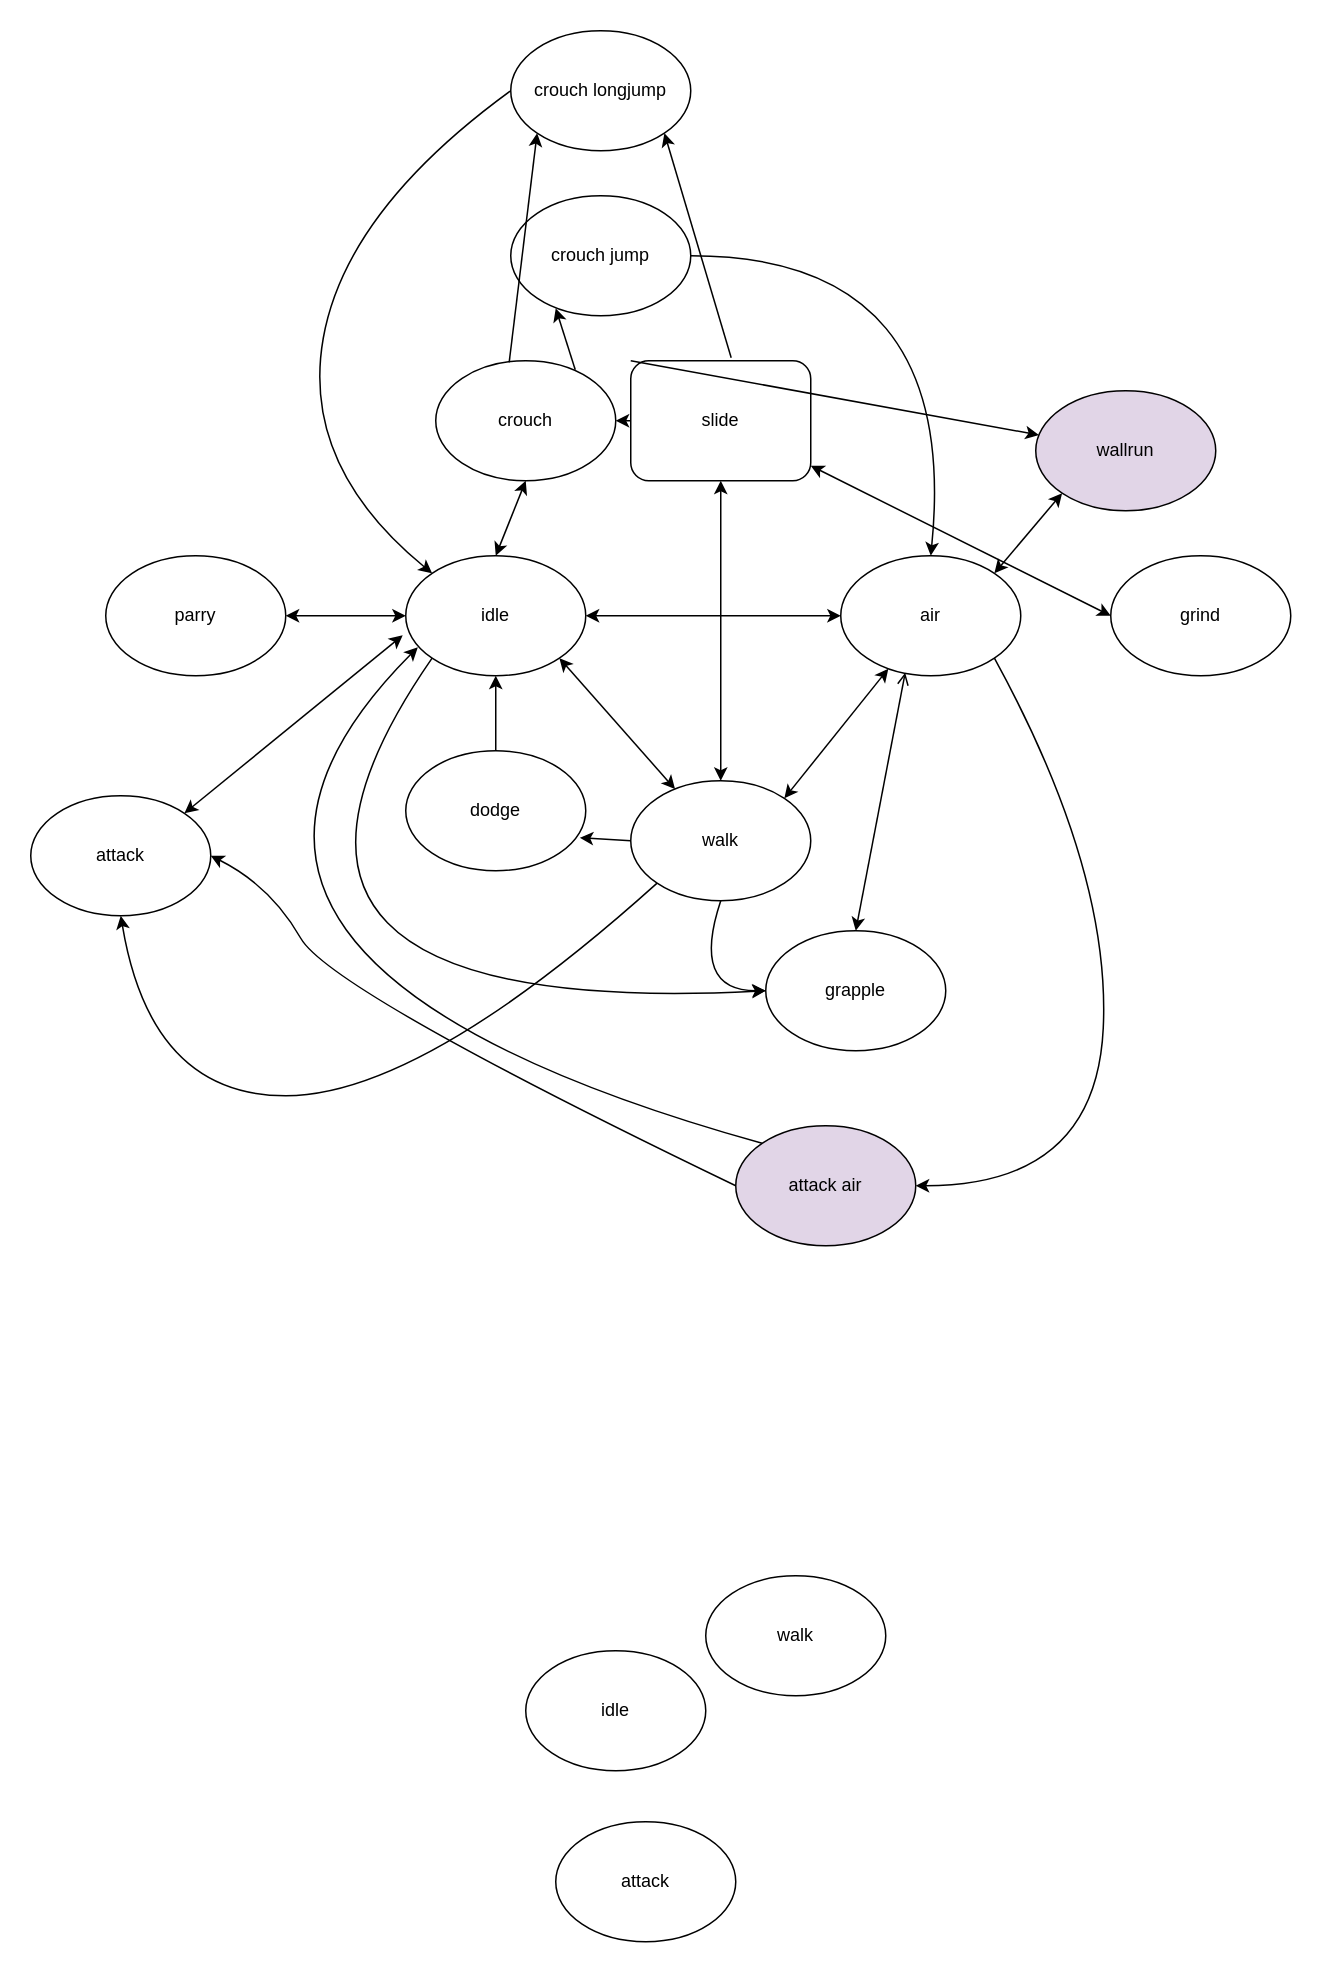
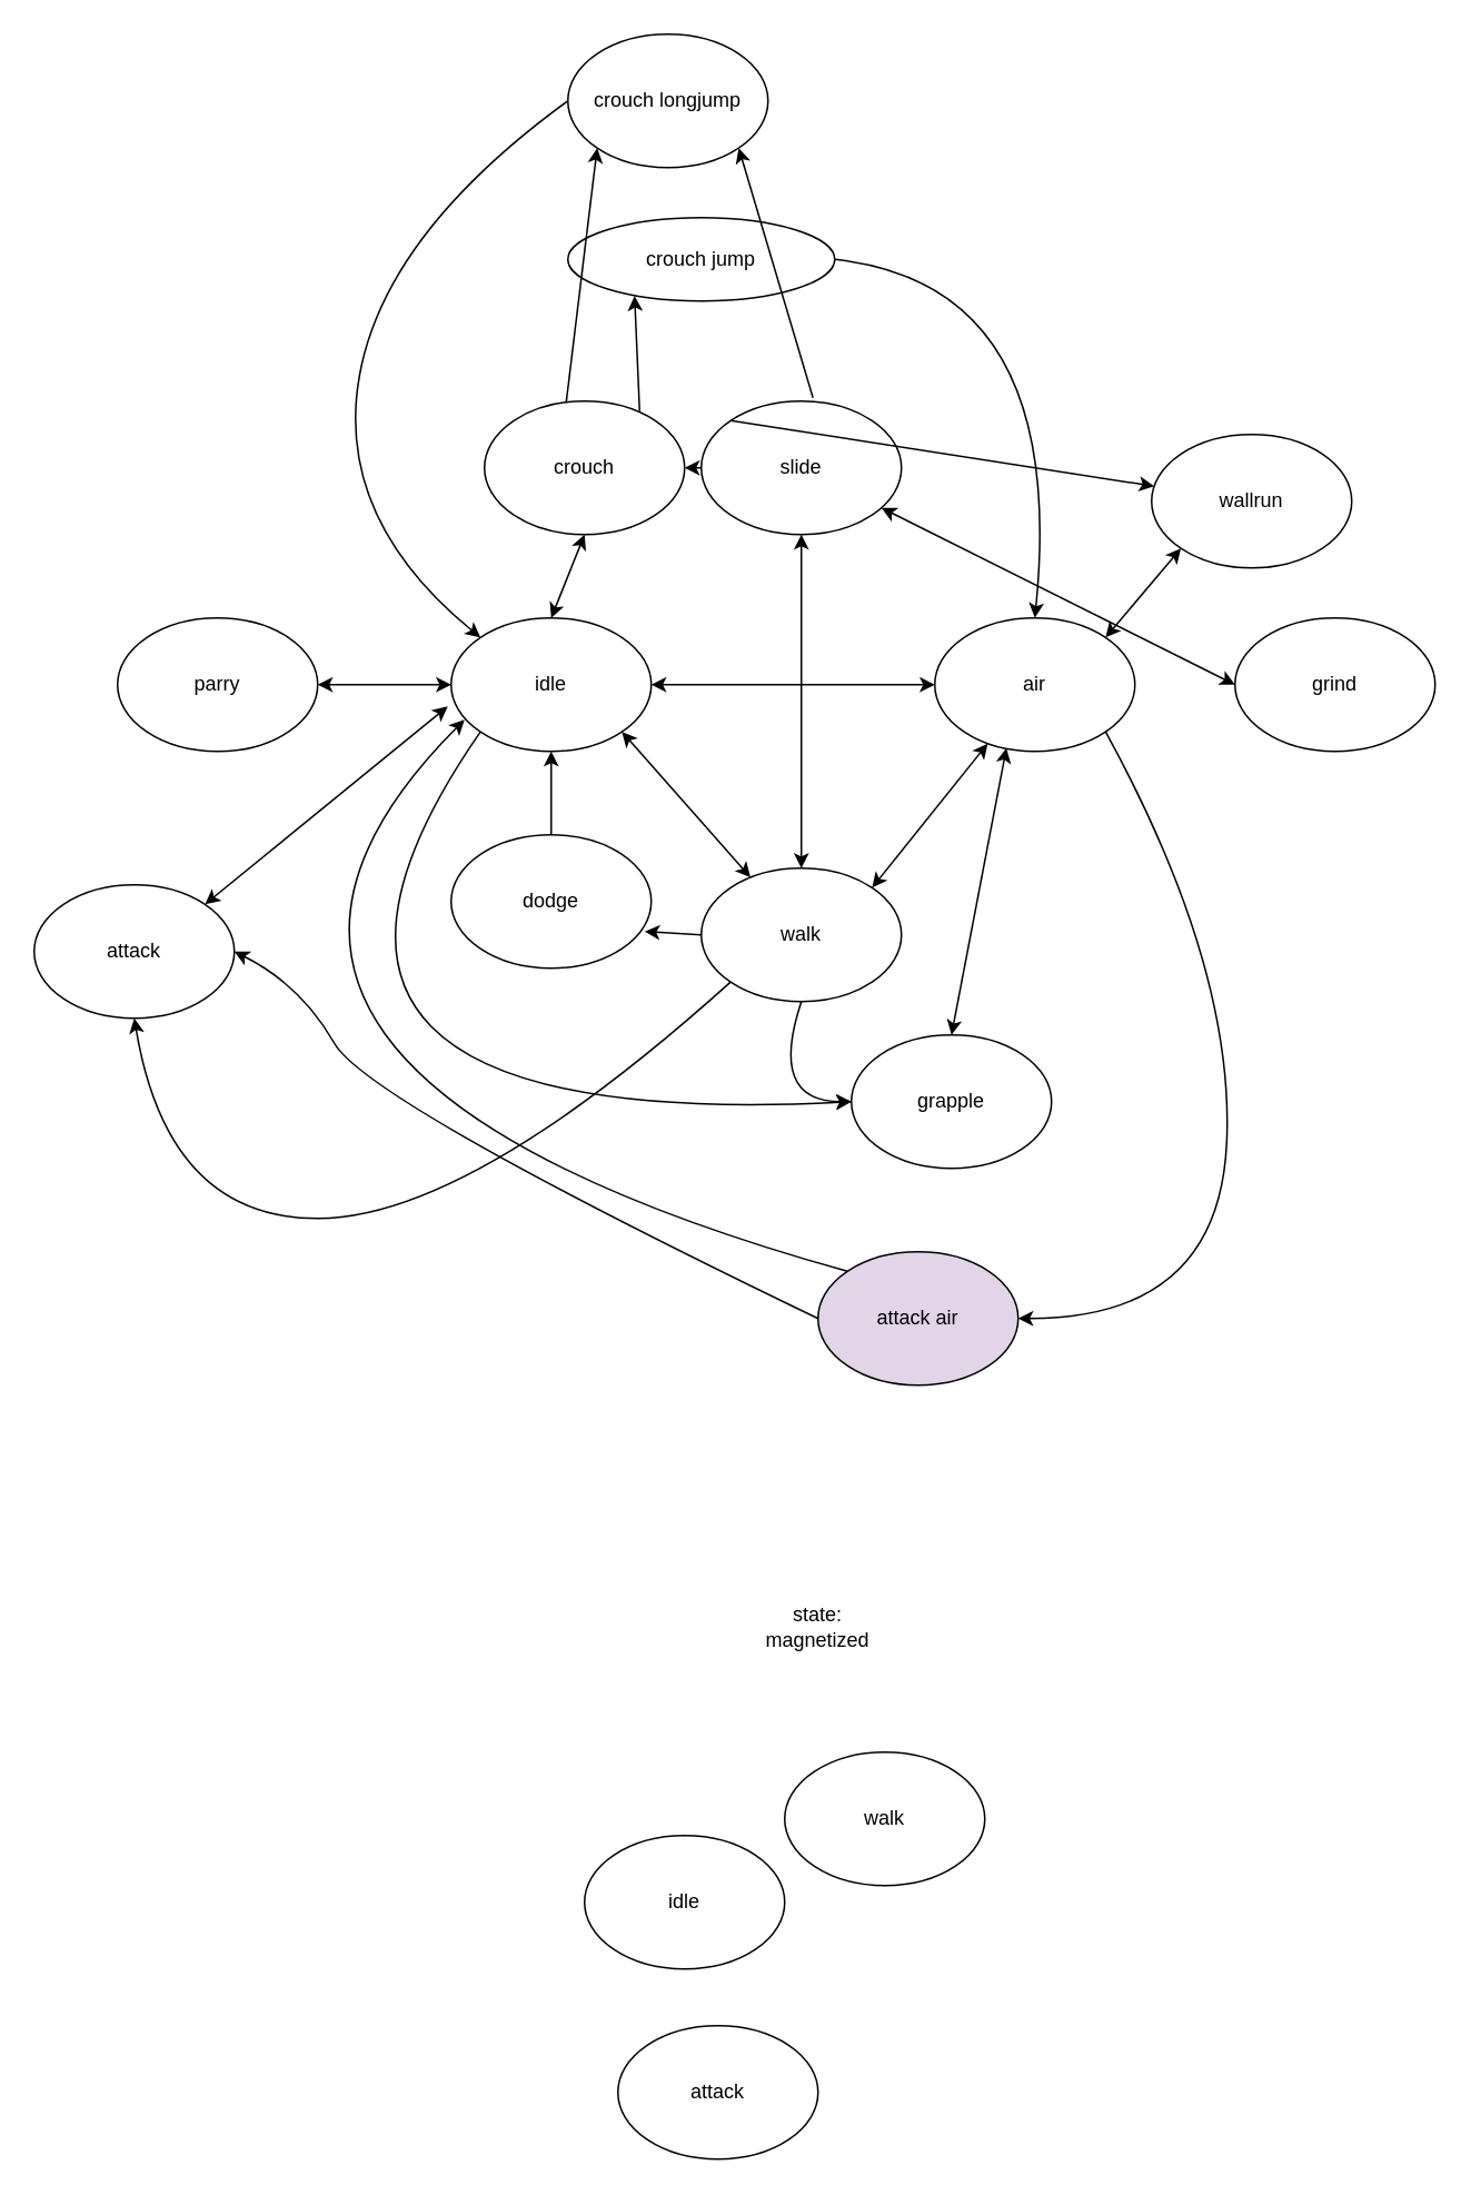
  <mxCell id="0" />
  <mxCell id="1" parent="0" />
  <mxCell id="2" value="idle" style="ellipse;whiteSpace=wrap;html=1;" vertex="1" parent="1"><mxGeometry x="270" y="370" width="120" height="80" as="geometry" /></mxCell>
  <mxCell id="3" value="walk" style="ellipse;whiteSpace=wrap;html=1;" vertex="1" parent="1"><mxGeometry x="420" y="520" width="120" height="80" as="geometry" /></mxCell>
  <mxCell id="4" value="air" style="ellipse;whiteSpace=wrap;html=1;" vertex="1" parent="1"><mxGeometry x="560" y="370" width="120" height="80" as="geometry" /></mxCell>
  <mxCell id="5" value="grapple" style="ellipse;whiteSpace=wrap;html=1;" vertex="1" parent="1"><mxGeometry x="510" y="620" width="120" height="80" as="geometry" /></mxCell>
  <mxCell id="6" value="grind" style="ellipse;whiteSpace=wrap;html=1;" vertex="1" parent="1"><mxGeometry x="740" y="370" width="120" height="80" as="geometry" /></mxCell>
- <mxCell id="7" value="wallrun" style="ellipse;whiteSpace=wrap;html=1;fillColor=#e1d5e7;" vertex="1" parent="1"><mxGeometry x="690" y="260" width="120" height="80" as="geometry" /></mxCell>
+ <mxCell id="7" value="wallrun" style="ellipse;whiteSpace=wrap;html=1;" vertex="1" parent="1"><mxGeometry x="690" y="260" width="120" height="80" as="geometry" /></mxCell>
  <mxCell id="8" value="attack" style="ellipse;whiteSpace=wrap;html=1;" vertex="1" parent="1"><mxGeometry x="20" y="530" width="120" height="80" as="geometry" /></mxCell>
  <mxCell id="9" value="attack air" style="ellipse;whiteSpace=wrap;html=1;fillColor=#e1d5e7;" vertex="1" parent="1"><mxGeometry x="490" y="750" width="120" height="80" as="geometry" /></mxCell>
  <mxCell id="10" value="crouch" style="ellipse;whiteSpace=wrap;html=1;" vertex="1" parent="1"><mxGeometry x="290" y="240" width="120" height="80" as="geometry" /></mxCell>
- <mxCell id="11" value="slide" style="whiteSpace=wrap;html=1;rounded=1;" vertex="1" parent="1"><mxGeometry x="420" y="240" width="120" height="80" as="geometry" /></mxCell>
- <mxCell id="12" value="crouch jump" style="ellipse;whiteSpace=wrap;html=1;" vertex="1" parent="1"><mxGeometry x="340" y="130" width="120" height="80" as="geometry" /></mxCell>
+ <mxCell id="11" value="slide" style="ellipse;whiteSpace=wrap;html=1;" vertex="1" parent="1"><mxGeometry x="420" y="240" width="120" height="80" as="geometry" /></mxCell>
+ <mxCell id="12" value="crouch jump" style="ellipse;whiteSpace=wrap;html=1;" vertex="1" parent="1"><mxGeometry x="340" y="130" width="160" height="50" as="geometry" /></mxCell>
  <mxCell id="13" value="dodge" style="ellipse;whiteSpace=wrap;html=1;" vertex="1" parent="1"><mxGeometry x="270" y="500" width="120" height="80" as="geometry" /></mxCell>
  <mxCell id="14" value="parry" style="ellipse;whiteSpace=wrap;html=1;" vertex="1" parent="1"><mxGeometry x="70" y="370" width="120" height="80" as="geometry" /></mxCell>
  <mxCell id="15" value="crouch longjump" style="ellipse;whiteSpace=wrap;html=1;" vertex="1" parent="1"><mxGeometry x="340" y="20" width="120" height="80" as="geometry" /></mxCell>
  <mxCell id="16" value="" style="endArrow=classic;startArrow=classic;html=1;rounded=0;exitX=1;exitY=0;exitDx=0;exitDy=0;entryX=0;entryY=1;entryDx=0;entryDy=0;" edge="1" parent="1" source="4" target="7"><mxGeometry width="50" height="50" relative="1" as="geometry"><mxPoint x="610" y="340" as="sourcePoint" /><mxPoint x="710" y="320" as="targetPoint" /></mxGeometry></mxCell>
  <mxCell id="17" value="" style="endArrow=classic;startArrow=classic;html=1;rounded=0;entryX=0.5;entryY=1;entryDx=0;entryDy=0;exitX=0.5;exitY=0;exitDx=0;exitDy=0;" edge="1" parent="1" source="3" target="11"><mxGeometry width="50" height="50" relative="1" as="geometry"><mxPoint x="380" y="350" as="sourcePoint" /><mxPoint x="430" y="300" as="targetPoint" /></mxGeometry></mxCell>
  <mxCell id="18" value="" style="endArrow=classic;startArrow=classic;html=1;rounded=0;exitX=1;exitY=0.5;exitDx=0;exitDy=0;entryX=0;entryY=0.5;entryDx=0;entryDy=0;" edge="1" parent="1" source="2" target="4"><mxGeometry width="50" height="50" relative="1" as="geometry"><mxPoint x="420" y="380" as="sourcePoint" /><mxPoint x="470" y="330" as="targetPoint" /></mxGeometry></mxCell>
  <mxCell id="19" value="" style="endArrow=classic;startArrow=classic;html=1;rounded=0;entryX=1;entryY=1;entryDx=0;entryDy=0;" edge="1" parent="1" source="3" target="2"><mxGeometry width="50" height="50" relative="1" as="geometry"><mxPoint x="400" y="520" as="sourcePoint" /><mxPoint x="450" y="470" as="targetPoint" /></mxGeometry></mxCell>
  <mxCell id="20" value="" style="endArrow=classic;startArrow=classic;html=1;rounded=0;exitX=1;exitY=0;exitDx=0;exitDy=0;" edge="1" parent="1" source="3" target="4"><mxGeometry width="50" height="50" relative="1" as="geometry"><mxPoint x="620" y="530" as="sourcePoint" /><mxPoint x="670" y="480" as="targetPoint" /></mxGeometry></mxCell>
  <mxCell id="21" value="" style="endArrow=classic;startArrow=classic;html=1;rounded=0;exitX=0;exitY=0.5;exitDx=0;exitDy=0;" edge="1" parent="1" source="6" target="11"><mxGeometry width="50" height="50" relative="1" as="geometry"><mxPoint y="330" as="sourcePoint" x="90" /><mxPoint x="140" y="280" as="targetPoint" /></mxGeometry></mxCell>
  <mxCell id="22" value="" style="endArrow=classic;html=1;rounded=0;exitX=0;exitY=0.5;exitDx=0;exitDy=0;entryX=1;entryY=0.5;entryDx=0;entryDy=0;" edge="1" parent="1" source="11" target="10"><mxGeometry width="50" height="50" relative="1" as="geometry"><mxPoint x="190" y="390" as="sourcePoint" /><mxPoint x="240" y="340" as="targetPoint" /></mxGeometry></mxCell>
  <mxCell id="23" value="" style="endArrow=classic;startArrow=classic;html=1;rounded=0;entryX=0.5;entryY=1;entryDx=0;entryDy=0;exitX=0.5;exitY=0;exitDx=0;exitDy=0;" edge="1" parent="1" source="2" target="10"><mxGeometry width="50" height="50" relative="1" as="geometry"><mxPoint x="180" y="350" as="sourcePoint" /><mxPoint x="230" y="300" as="targetPoint" /></mxGeometry></mxCell>
  <mxCell id="24" value="" style="endArrow=classic;html=1;rounded=0;exitX=0.775;exitY=0.075;exitDx=0;exitDy=0;exitPerimeter=0;entryX=0.25;entryY=0.938;entryDx=0;entryDy=0;entryPerimeter=0;" edge="1" parent="1" source="10" target="12"><mxGeometry width="50" height="50" relative="1" as="geometry"><mxPoint x="320" y="260" as="sourcePoint" /><mxPoint x="370" y="210" as="targetPoint" /></mxGeometry></mxCell>
  <mxCell id="25" value="" style="endArrow=classic;html=1;rounded=0;exitX=0;exitY=0;exitDx=0;exitDy=0;" edge="1" parent="1" source="11" target="7"><mxGeometry width="50" height="50" relative="1" as="geometry"><mxPoint x="110" y="270" as="sourcePoint" /><mxPoint x="160" y="220" as="targetPoint" /></mxGeometry></mxCell>
  <mxCell id="26" value="" style="endArrow=classic;html=1;rounded=0;exitX=0.408;exitY=0.013;exitDx=0;exitDy=0;exitPerimeter=0;entryX=0;entryY=1;entryDx=0;entryDy=0;" edge="1" parent="1" source="10" target="15"><mxGeometry width="50" height="50" relative="1" as="geometry"><mxPoint x="280" y="200" as="sourcePoint" /><mxPoint x="330" y="150" as="targetPoint" /></mxGeometry></mxCell>
  <mxCell id="27" value="" style="endArrow=classic;html=1;rounded=0;exitX=0.558;exitY=-0.025;exitDx=0;exitDy=0;exitPerimeter=0;entryX=1;entryY=1;entryDx=0;entryDy=0;" edge="1" parent="1" source="11" target="15"><mxGeometry width="50" height="50" relative="1" as="geometry"><mxPoint x="480" y="200" as="sourcePoint" /><mxPoint x="530" y="150" as="targetPoint" /></mxGeometry></mxCell>
  <mxCell id="28" value="" style="curved=1;endArrow=classic;html=1;rounded=0;exitX=1;exitY=0.5;exitDx=0;exitDy=0;" edge="1" parent="1" source="12"><mxGeometry width="50" height="50" relative="1" as="geometry"><mxPoint x="470" y="70" as="sourcePoint" /><mxPoint x="620" y="370" as="targetPoint" /><Array as="points"><mxPoint x="640" y="170" /></Array></mxGeometry></mxCell>
  <mxCell id="29" value="" style="curved=1;endArrow=classic;html=1;rounded=0;exitX=0;exitY=0.5;exitDx=0;exitDy=0;entryX=0;entryY=0;entryDx=0;entryDy=0;" edge="1" parent="1" source="15" target="2"><mxGeometry width="50" height="50" relative="1" as="geometry"><mxPoint x="140" y="270" as="sourcePoint" /><mxPoint x="190" y="220" as="targetPoint" /><Array as="points"><mxPoint x="230" y="140" /><mxPoint x="200" y="310" /></Array></mxGeometry></mxCell>
+ <mxCell id="30" value="state: magnetized" style="text;html=1;strokeColor=none;fillColor=none;align=center;verticalAlign=middle;whiteSpace=wrap;rounded=0;" vertex="1" parent="1"><mxGeometry x="460" y="960" width="60" height="30" as="geometry" /></mxCell>
  <mxCell id="31" value="" style="curved=1;endArrow=classic;html=1;rounded=0;exitX=0;exitY=1;exitDx=0;exitDy=0;entryX=0;entryY=0.5;entryDx=0;entryDy=0;" edge="1" parent="1" source="2" target="5"><mxGeometry width="50" height="50" relative="1" as="geometry"><mxPoint x="240" y="650" as="sourcePoint" /><mxPoint x="290" y="600" as="targetPoint" /><Array as="points"><mxPoint x="120" y="680" /></Array></mxGeometry></mxCell>
  <mxCell id="32" value="" style="curved=1;endArrow=classic;html=1;rounded=0;exitX=0.5;exitY=1;exitDx=0;exitDy=0;entryX=0;entryY=0.5;entryDx=0;entryDy=0;" edge="1" parent="1" source="3" target="5"><mxGeometry width="50" height="50" relative="1" as="geometry"><mxPoint x="340" y="460" as="sourcePoint" /><mxPoint x="550" y="700" as="targetPoint" /><Array as="points"><mxPoint x="460" y="660" /></Array></mxGeometry></mxCell>
- <mxCell id="33" value="" style="endArrow=open;startArrow=classic;html=1;rounded=0;entryX=0.358;entryY=0.975;entryDx=0;entryDy=0;exitX=0.5;exitY=0;exitDx=0;exitDy=0;entryPerimeter=0;" edge="1" parent="1" source="5" target="4"><mxGeometry width="50" height="50" relative="1" as="geometry"><mxPoint x="590" y="560" as="sourcePoint" /><mxPoint x="640" y="510" as="targetPoint" /></mxGeometry></mxCell>
+ <mxCell id="33" value="" style="endArrow=classic;startArrow=classic;html=1;rounded=0;entryX=0.358;entryY=0.975;entryDx=0;entryDy=0;exitX=0.5;exitY=0;exitDx=0;exitDy=0;entryPerimeter=0;" edge="1" parent="1" source="5" target="4"><mxGeometry width="50" height="50" relative="1" as="geometry"><mxPoint x="590" y="560" as="sourcePoint" /><mxPoint x="640" y="510" as="targetPoint" /></mxGeometry></mxCell>
  <mxCell id="34" value="" style="endArrow=classic;startArrow=classic;html=1;rounded=0;exitX=1;exitY=0.5;exitDx=0;exitDy=0;entryX=0;entryY=0.5;entryDx=0;entryDy=0;" edge="1" parent="1" source="14" target="2"><mxGeometry width="50" height="50" relative="1" as="geometry"><mxPoint x="110" y="440" as="sourcePoint" /><mxPoint x="160" y="390" as="targetPoint" /></mxGeometry></mxCell>
  <mxCell id="35" value="" style="endArrow=classic;html=1;rounded=0;exitX=0;exitY=0.5;exitDx=0;exitDy=0;entryX=0.967;entryY=0.725;entryDx=0;entryDy=0;entryPerimeter=0;" edge="1" parent="1" source="3" target="13"><mxGeometry width="50" height="50" relative="1" as="geometry"><mxPoint x="320" y="720" as="sourcePoint" /><mxPoint x="370" y="670" as="targetPoint" /></mxGeometry></mxCell>
  <mxCell id="36" value="" style="endArrow=classic;html=1;rounded=0;entryX=0.5;entryY=1;entryDx=0;entryDy=0;exitX=0.5;exitY=0;exitDx=0;exitDy=0;" edge="1" parent="1" source="13" target="2"><mxGeometry width="50" height="50" relative="1" as="geometry"><mxPoint x="270" y="590" as="sourcePoint" /><mxPoint x="290" y="510" as="targetPoint" /></mxGeometry></mxCell>
  <mxCell id="37" value="" style="curved=1;endArrow=classic;html=1;rounded=0;entryX=1;entryY=0.5;entryDx=0;entryDy=0;exitX=1;exitY=1;exitDx=0;exitDy=0;" edge="1" parent="1" source="4" target="9"><mxGeometry width="50" height="50" relative="1" as="geometry"><mxPoint x="651.96" y="461.04" as="sourcePoint" /><mxPoint x="640" y="780" as="targetPoint" /><Array as="points"><mxPoint x="740" y="580" /><mxPoint x="730" y="790" /></Array></mxGeometry></mxCell>
  <mxCell id="38" value="" style="curved=1;endArrow=classic;html=1;rounded=0;entryX=0.067;entryY=0.763;entryDx=0;entryDy=0;entryPerimeter=0;exitX=0;exitY=0;exitDx=0;exitDy=0;" edge="1" parent="1" source="9" target="2"><mxGeometry width="50" height="50" relative="1" as="geometry"><mxPoint x="430" y="830" as="sourcePoint" /><mxPoint x="520" y="670" as="targetPoint" /><Array as="points"><mxPoint x="70" y="640" /></Array></mxGeometry></mxCell>
  <mxCell id="39" value="" style="curved=1;endArrow=classic;html=1;rounded=0;entryX=1;entryY=0.5;entryDx=0;entryDy=0;exitX=0;exitY=0.5;exitDx=0;exitDy=0;" edge="1" parent="1" source="9" target="8"><mxGeometry width="50" height="50" relative="1" as="geometry"><mxPoint x="517.574" y="771.716" as="sourcePoint" /><mxPoint x="288.04" y="441.04" as="targetPoint" /><Array as="points"><mxPoint x="220" y="660" /><mxPoint x="180" y="590" /></Array></mxGeometry></mxCell>
  <mxCell id="40" value="" style="endArrow=classic;startArrow=classic;html=1;rounded=0;entryX=-0.017;entryY=0.663;entryDx=0;entryDy=0;entryPerimeter=0;exitX=1;exitY=0;exitDx=0;exitDy=0;" edge="1" parent="1" source="8" target="2"><mxGeometry width="50" height="50" relative="1" as="geometry"><mxPoint x="160" y="510" as="sourcePoint" /><mxPoint x="210" y="460" as="targetPoint" /></mxGeometry></mxCell>
  <mxCell id="41" value="" style="curved=1;endArrow=classic;html=1;rounded=0;exitX=0;exitY=1;exitDx=0;exitDy=0;entryX=0.5;entryY=1;entryDx=0;entryDy=0;" edge="1" parent="1" source="3" target="8"><mxGeometry width="50" height="50" relative="1" as="geometry"><mxPoint x="100" y="780" as="sourcePoint" /><mxPoint x="150" y="730" as="targetPoint" /><Array as="points"><mxPoint x="280" y="730" /><mxPoint x="100" y="730" /></Array></mxGeometry></mxCell>
  <mxCell id="42" value="idle" style="ellipse;whiteSpace=wrap;html=1;" vertex="1" parent="1"><mxGeometry x="350" y="1100" width="120" height="80" as="geometry" /></mxCell>
  <mxCell id="43" value="walk" style="ellipse;whiteSpace=wrap;html=1;" vertex="1" parent="1"><mxGeometry x="470" y="1050" width="120" height="80" as="geometry" /></mxCell>
  <mxCell id="44" value="attack" style="ellipse;whiteSpace=wrap;html=1;" vertex="1" parent="1"><mxGeometry x="370" y="1214" width="120" height="80" as="geometry" /></mxCell>
